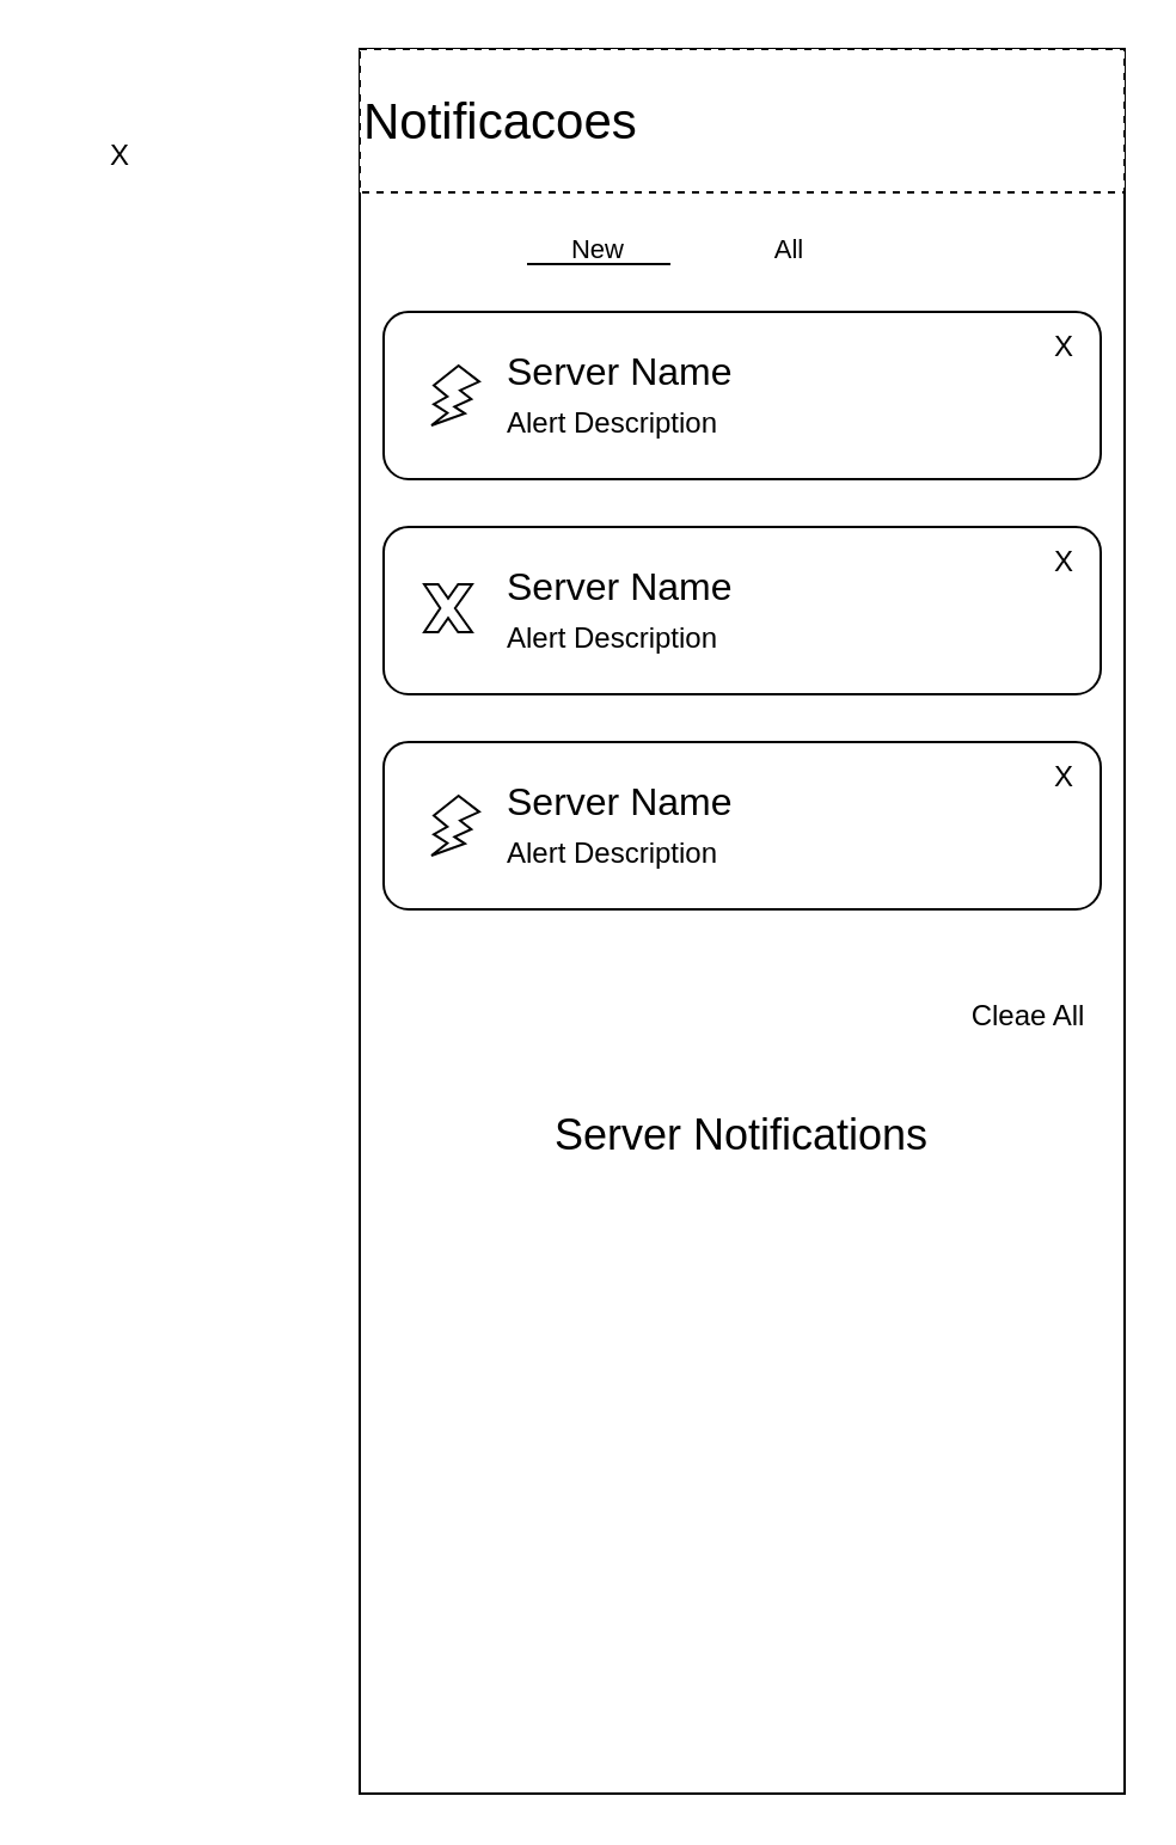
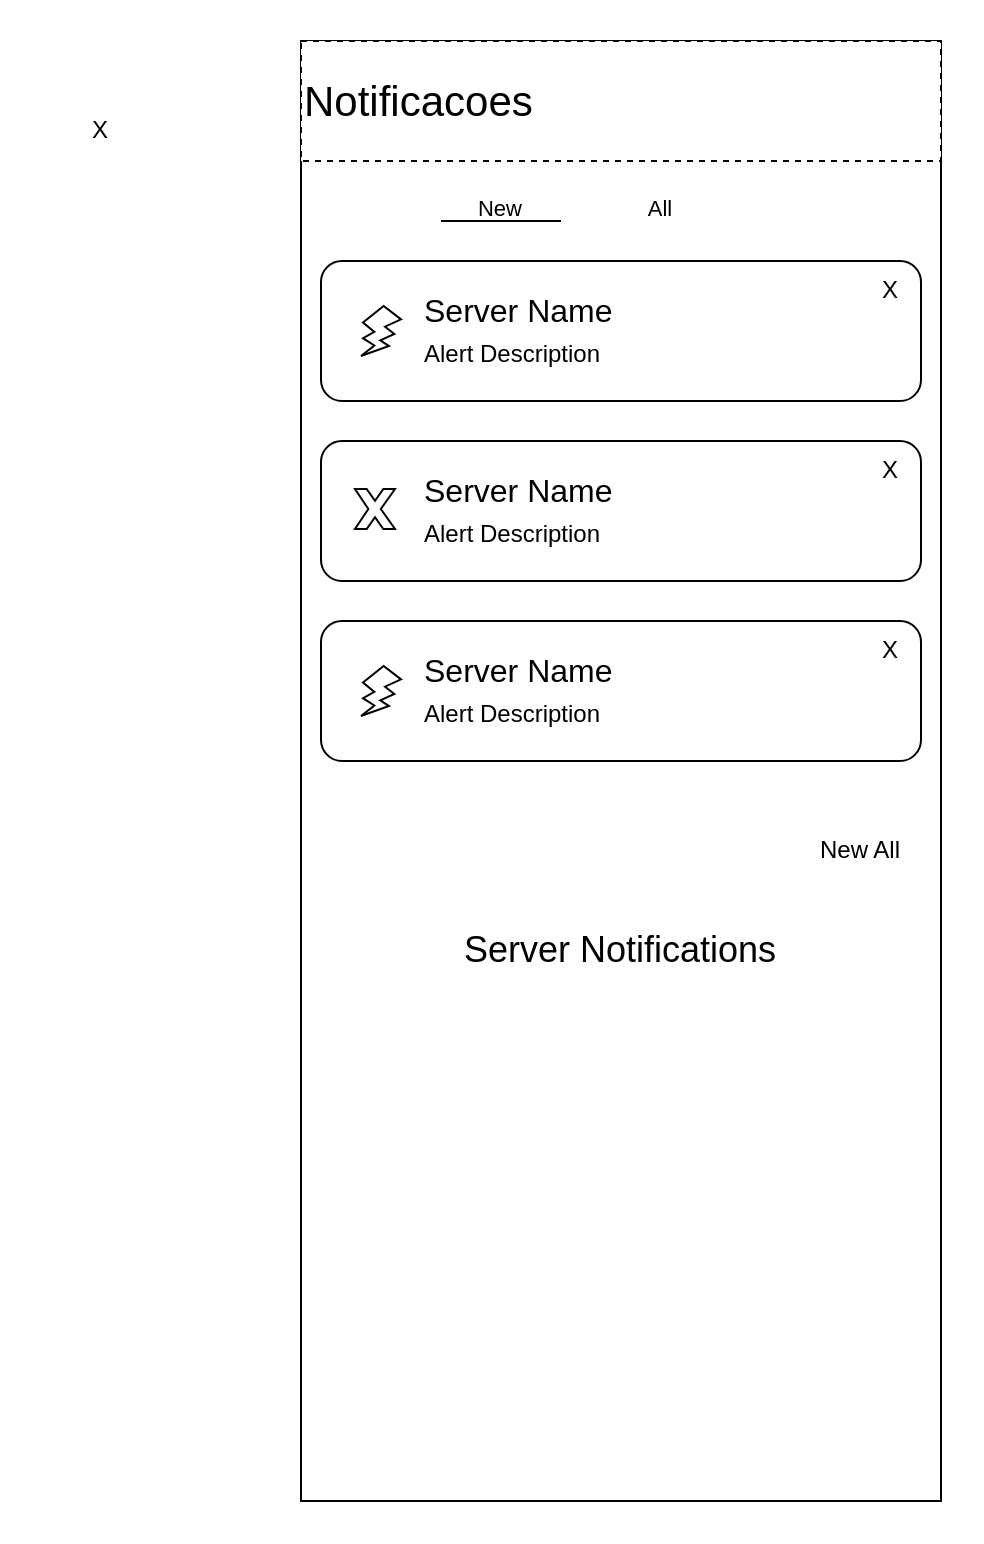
  <mxCell id="0" />
  <mxCell id="1" parent="0" />
  <mxCell id="2" value="" style="rounded=0;whiteSpace=wrap;html=1;" vertex="1" parent="1"><mxGeometry x="150" y="20" width="320" height="730" as="geometry" /></mxCell>
  <mxCell id="3" value="&lt;div&gt;&lt;span&gt;&lt;font style=&quot;font-size: 21px&quot;&gt;Notificacoes&lt;/font&gt;&lt;/span&gt;&lt;/div&gt;" style="rounded=0;whiteSpace=wrap;html=1;align=left;dashed=1;" vertex="1" parent="1"><mxGeometry x="150" y="20" width="320" height="60" as="geometry" /></mxCell>
  <mxCell id="4" value="" style="rounded=1;whiteSpace=wrap;html=1;fontSize=21;" vertex="1" parent="1"><mxGeometry x="160" y="130" width="300" height="70" as="geometry" /></mxCell>
  <mxCell id="5" value="&lt;font style=&quot;font-size: 11px&quot;&gt;New&lt;/font&gt;" style="text;html=1;strokeColor=none;fillColor=none;align=center;verticalAlign=middle;whiteSpace=wrap;rounded=0;fontSize=21;" vertex="1" parent="1"><mxGeometry x="220" y="90" width="60" height="20" as="geometry" /></mxCell>
  <mxCell id="6" value="&lt;font style=&quot;font-size: 11px&quot;&gt;All&lt;/font&gt;" style="text;html=1;strokeColor=none;fillColor=none;align=center;verticalAlign=middle;whiteSpace=wrap;rounded=0;fontSize=21;" vertex="1" parent="1"><mxGeometry x="300" y="90" width="60" height="20" as="geometry" /></mxCell>
  <mxCell id="7" value="" style="endArrow=none;html=1;rounded=0;fontSize=11;" edge="1" parent="1"><mxGeometry width="50" height="50" relative="1" as="geometry"><mxPoint x="220" y="110" as="sourcePoint" /><mxPoint x="280" y="110" as="targetPoint" /></mxGeometry></mxCell>
  <mxCell id="8" value="" style="verticalLabelPosition=bottom;verticalAlign=top;html=1;shape=mxgraph.basic.flash;fontSize=11;" vertex="1" parent="1"><mxGeometry x="180" y="152.5" width="20" height="25" as="geometry" /></mxCell>
  <mxCell id="9" value="&lt;font style=&quot;font-size: 16px&quot;&gt;Server Name&lt;/font&gt;" style="text;html=1;strokeColor=none;fillColor=none;align=left;verticalAlign=middle;whiteSpace=wrap;rounded=0;fontSize=11;" vertex="1" parent="1"><mxGeometry x="210" y="140" width="120" height="30" as="geometry" /></mxCell>
  <mxCell id="10" value="&lt;font style=&quot;font-size: 12px&quot;&gt;Alert Description&lt;/font&gt;" style="text;html=1;strokeColor=none;fillColor=none;align=left;verticalAlign=middle;whiteSpace=wrap;rounded=0;fontSize=16;" vertex="1" parent="1"><mxGeometry x="210" y="160" width="180" height="30" as="geometry" /></mxCell>
  <mxCell id="11" value="" style="rounded=1;whiteSpace=wrap;html=1;fontSize=21;" vertex="1" parent="1"><mxGeometry x="160" y="220" width="300" height="70" as="geometry" /></mxCell>
  <mxCell id="12" value="&lt;font style=&quot;font-size: 16px&quot;&gt;Server Name&lt;/font&gt;" style="text;html=1;strokeColor=none;fillColor=none;align=left;verticalAlign=middle;whiteSpace=wrap;rounded=0;fontSize=11;" vertex="1" parent="1"><mxGeometry x="210" y="230" width="120" height="30" as="geometry" /></mxCell>
  <mxCell id="13" value="&lt;font style=&quot;font-size: 12px&quot;&gt;Alert Description&lt;/font&gt;" style="text;html=1;strokeColor=none;fillColor=none;align=left;verticalAlign=middle;whiteSpace=wrap;rounded=0;fontSize=16;" vertex="1" parent="1"><mxGeometry x="210" y="250" width="180" height="30" as="geometry" /></mxCell>
  <mxCell id="14" value="" style="rounded=1;whiteSpace=wrap;html=1;fontSize=21;" vertex="1" parent="1"><mxGeometry x="160" y="310" width="300" height="70" as="geometry" /></mxCell>
  <mxCell id="15" value="" style="verticalLabelPosition=bottom;verticalAlign=top;html=1;shape=mxgraph.basic.flash;fontSize=11;" vertex="1" parent="1"><mxGeometry x="180" y="332.5" width="20" height="25" as="geometry" /></mxCell>
  <mxCell id="16" value="&lt;font style=&quot;font-size: 16px&quot;&gt;Server Name&lt;/font&gt;" style="text;html=1;strokeColor=none;fillColor=none;align=left;verticalAlign=middle;whiteSpace=wrap;rounded=0;fontSize=11;" vertex="1" parent="1"><mxGeometry x="210" y="320" width="120" height="30" as="geometry" /></mxCell>
  <mxCell id="17" value="&lt;font style=&quot;font-size: 12px&quot;&gt;Alert Description&lt;/font&gt;" style="text;html=1;strokeColor=none;fillColor=none;align=left;verticalAlign=middle;whiteSpace=wrap;rounded=0;fontSize=16;" vertex="1" parent="1"><mxGeometry x="210" y="340" width="180" height="30" as="geometry" /></mxCell>
  <mxCell id="18" value="" style="verticalLabelPosition=bottom;verticalAlign=top;html=1;shape=mxgraph.basic.x;fontSize=12;" vertex="1" parent="1"><mxGeometry x="177" y="244" width="20" height="20" as="geometry" /></mxCell>
  <mxCell id="19" value="X" style="text;html=1;strokeColor=none;fillColor=none;align=center;verticalAlign=middle;whiteSpace=wrap;rounded=0;fontSize=12;" vertex="1" parent="1"><mxGeometry x="430" y="130" width="30" height="30" as="geometry" /></mxCell>
- <mxCell id="20" value="Cleae All" style="text;html=1;strokeColor=none;fillColor=none;align=center;verticalAlign=middle;whiteSpace=wrap;rounded=0;fontSize=12;" vertex="1" parent="1"><mxGeometry x="400" y="410" width="60" height="30" as="geometry" /></mxCell>
+ <mxCell id="20" value="New All" style="text;html=1;strokeColor=none;fillColor=none;align=center;verticalAlign=middle;whiteSpace=wrap;rounded=0;fontSize=12;" vertex="1" parent="1"><mxGeometry x="400" y="410" width="60" height="30" as="geometry" /></mxCell>
  <mxCell id="21" value="X" style="text;html=1;strokeColor=none;fillColor=none;align=center;verticalAlign=middle;whiteSpace=wrap;rounded=0;fontSize=12;" vertex="1" parent="1"><mxGeometry x="430" y="310" width="30" height="30" as="geometry" /></mxCell>
  <mxCell id="22" value="X" style="text;html=1;strokeColor=none;fillColor=none;align=center;verticalAlign=middle;whiteSpace=wrap;rounded=0;fontSize=12;" vertex="1" parent="1"><mxGeometry x="430" y="220" width="30" height="30" as="geometry" /></mxCell>
  <mxCell id="23" value="X" style="text;html=1;strokeColor=none;fillColor=none;align=center;verticalAlign=middle;whiteSpace=wrap;rounded=0;fontSize=12;" vertex="1" parent="1"><mxGeometry x="20" y="50" width="60" height="30" as="geometry" /></mxCell>
  <mxCell id="24" value="&lt;font style=&quot;font-size: 18px&quot;&gt;Server Notifications&lt;/font&gt;" style="text;html=1;strokeColor=none;fillColor=none;align=center;verticalAlign=middle;whiteSpace=wrap;rounded=0;fontSize=12;" vertex="1" parent="1"><mxGeometry x="195" y="460" width="230" height="30" as="geometry" /></mxCell>
